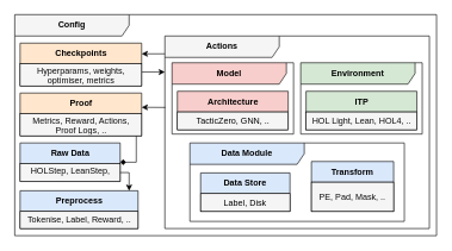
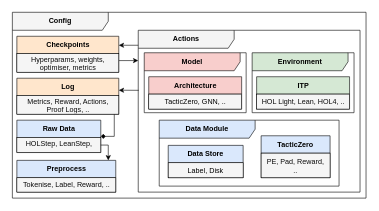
  <mxCell id="0" />
  <mxCell id="1" parent="0" />
  <mxCell id="2" value="&lt;font color=&quot;#000000&quot;&gt;&lt;b&gt;Config&lt;/b&gt;&lt;/font&gt;" style="shape=umlFrame;whiteSpace=wrap;html=1;pointerEvents=0;recursiveResize=0;container=1;collapsible=0;width=160;fillColor=#f5f5f5;fontColor=#333333;strokeColor=#000000;" vertex="1" parent="1"><mxGeometry x="20" y="20" width="590" height="310" as="geometry" /></mxCell>
  <mxCell id="3" value="Preprocess" style="swimlane;fontStyle=1;align=center;verticalAlign=middle;childLayout=stackLayout;horizontal=1;startSize=29;horizontalStack=0;resizeParent=1;resizeParentMax=0;resizeLast=0;collapsible=0;marginBottom=0;html=1;whiteSpace=wrap;fillColor=#dae8fc;strokeColor=#000000;" vertex="1" parent="2"><mxGeometry x="7.5" y="247" width="165" height="53" as="geometry" /></mxCell>
  <mxCell id="4" value="&lt;font color=&quot;#0a0a0a&quot;&gt;Tokenise, Label, Reward, ..&lt;/font&gt;" style="text;html=1;strokeColor=#000000;fillColor=#f5f5f5;align=center;verticalAlign=middle;spacingLeft=4;spacingRight=4;overflow=hidden;rotatable=0;points=[[0,0.5],[1,0.5]];portConstraint=eastwest;whiteSpace=wrap;fontColor=#333333;" vertex="1" parent="3"><mxGeometry y="29" width="165" height="24" as="geometry" /></mxCell>
  <mxCell id="5" value="&lt;font color=&quot;#000000&quot;&gt;&lt;b&gt;Actions&lt;/b&gt;&lt;/font&gt;" style="shape=umlFrame;whiteSpace=wrap;html=1;pointerEvents=0;recursiveResize=0;container=1;collapsible=0;width=160;fillColor=#f5f5f5;fontColor=#333333;strokeColor=#000000;" vertex="1" parent="2"><mxGeometry x="210" y="30" width="370" height="270" as="geometry" /></mxCell>
  <mxCell id="6" value="&lt;b&gt;Data Module&lt;/b&gt;" style="shape=umlFrame;whiteSpace=wrap;html=1;pointerEvents=0;recursiveResize=0;container=1;collapsible=0;width=160;fillColor=#dae8fc;strokeColor=#000000;" vertex="1" parent="5"><mxGeometry x="35" y="150" width="300" height="110" as="geometry" /></mxCell>
- <mxCell id="7" value="Transform" style="swimlane;fontStyle=1;align=center;verticalAlign=middle;childLayout=stackLayout;horizontal=1;startSize=29;horizontalStack=0;resizeParent=1;resizeParentMax=0;resizeLast=0;collapsible=0;marginBottom=0;html=1;whiteSpace=wrap;fillColor=#dae8fc;strokeColor=#000000;" vertex="1" parent="6"><mxGeometry x="170" y="26" width="115" height="70" as="geometry" /></mxCell>
- <mxCell id="8" value="&lt;font color=&quot;#0d0d0d&quot;&gt;PE, Pad, Mask, ..&lt;/font&gt;" style="text;html=1;strokeColor=#000000;fillColor=#f5f5f5;align=center;verticalAlign=middle;spacingLeft=4;spacingRight=4;overflow=hidden;rotatable=0;points=[[0,0.5],[1,0.5]];portConstraint=eastwest;whiteSpace=wrap;fontColor=#333333;" vertex="1" parent="7"><mxGeometry y="29" width="115" height="41" as="geometry" /></mxCell>
+ <mxCell id="7" value="TacticZero" style="swimlane;fontStyle=1;align=center;verticalAlign=middle;childLayout=stackLayout;horizontal=1;startSize=29;horizontalStack=0;resizeParent=1;resizeParentMax=0;resizeLast=0;collapsible=0;marginBottom=0;html=1;whiteSpace=wrap;fillColor=#dae8fc;strokeColor=#000000;" vertex="1" parent="6"><mxGeometry x="170" y="26" width="115" height="70" as="geometry" /></mxCell>
+ <mxCell id="8" value="&lt;font color=&quot;#0d0d0d&quot;&gt;PE, Pad, Reward, ..&lt;/font&gt;" style="text;html=1;strokeColor=#000000;fillColor=#f5f5f5;align=center;verticalAlign=middle;spacingLeft=4;spacingRight=4;overflow=hidden;rotatable=0;points=[[0,0.5],[1,0.5]];portConstraint=eastwest;whiteSpace=wrap;fontColor=#333333;" vertex="1" parent="7"><mxGeometry y="29" width="115" height="41" as="geometry" /></mxCell>
  <mxCell id="9" value="Data Store" style="swimlane;fontStyle=1;align=center;verticalAlign=middle;childLayout=stackLayout;horizontal=1;startSize=29;horizontalStack=0;resizeParent=1;resizeParentMax=0;resizeLast=0;collapsible=0;marginBottom=0;html=1;whiteSpace=wrap;fillColor=#dae8fc;strokeColor=#000000;" vertex="1" parent="6"><mxGeometry x="15" y="42" width="125" height="54" as="geometry" /></mxCell>
  <mxCell id="10" value="&lt;font color=&quot;#000000&quot;&gt;Label, Disk&lt;/font&gt;" style="text;html=1;strokeColor=#000000;fillColor=#f5f5f5;align=center;verticalAlign=middle;spacingLeft=4;spacingRight=4;overflow=hidden;rotatable=0;points=[[0,0.5],[1,0.5]];portConstraint=eastwest;whiteSpace=wrap;fontColor=#333333;" vertex="1" parent="9"><mxGeometry y="29" width="125" height="25" as="geometry" /></mxCell>
  <mxCell id="11" value="&lt;b&gt;Model&lt;/b&gt;" style="shape=umlFrame;whiteSpace=wrap;html=1;pointerEvents=0;recursiveResize=0;container=1;collapsible=0;width=160;fillColor=#f8cecc;strokeColor=#000000;" vertex="1" parent="5"><mxGeometry x="10" y="37.5" width="170" height="100" as="geometry" /></mxCell>
  <mxCell id="12" value="Architecture" style="swimlane;fontStyle=1;align=center;verticalAlign=middle;childLayout=stackLayout;horizontal=1;startSize=29;horizontalStack=0;resizeParent=1;resizeParentMax=0;resizeLast=0;collapsible=0;marginBottom=0;html=1;whiteSpace=wrap;fillColor=#f8cecc;strokeColor=#000000;" vertex="1" parent="11"><mxGeometry x="7.5" y="40" width="155" height="54" as="geometry" /></mxCell>
  <mxCell id="13" value="&lt;font color=&quot;#000000&quot;&gt;TacticZero, GNN, ..&lt;/font&gt;" style="text;html=1;strokeColor=#000000;fillColor=#f5f5f5;align=center;verticalAlign=middle;spacingLeft=4;spacingRight=4;overflow=hidden;rotatable=0;points=[[0,0.5],[1,0.5]];portConstraint=eastwest;whiteSpace=wrap;fontColor=#333333;" vertex="1" parent="12"><mxGeometry y="29" width="155" height="25" as="geometry" /></mxCell>
  <mxCell id="14" value="&lt;b&gt;Environment&lt;/b&gt;" style="shape=umlFrame;whiteSpace=wrap;html=1;pointerEvents=0;recursiveResize=0;container=1;collapsible=0;width=160;fillColor=#d5e8d4;strokeColor=#000000;" vertex="1" parent="5"><mxGeometry x="190" y="37.5" width="170" height="100" as="geometry" /></mxCell>
  <mxCell id="15" value="ITP " style="swimlane;fontStyle=1;align=center;verticalAlign=middle;childLayout=stackLayout;horizontal=1;startSize=29;horizontalStack=0;resizeParent=1;resizeParentMax=0;resizeLast=0;collapsible=0;marginBottom=0;html=1;whiteSpace=wrap;fillColor=#d5e8d4;strokeColor=#000000;" vertex="1" parent="14"><mxGeometry x="7.5" y="40" width="155" height="54" as="geometry" /></mxCell>
  <mxCell id="16" value="&lt;font color=&quot;#0d0d0d&quot;&gt;HOL Light, Lean, HOL4, ..&lt;/font&gt;" style="text;html=1;strokeColor=#000000;fillColor=#f5f5f5;align=center;verticalAlign=middle;spacingLeft=4;spacingRight=4;overflow=hidden;rotatable=0;points=[[0,0.5],[1,0.5]];portConstraint=eastwest;whiteSpace=wrap;fontColor=#333333;" vertex="1" parent="15"><mxGeometry y="29" width="155" height="25" as="geometry" /></mxCell>
  <mxCell id="17" value="Raw Data" style="swimlane;fontStyle=1;align=center;verticalAlign=middle;childLayout=stackLayout;horizontal=1;startSize=29;horizontalStack=0;resizeParent=1;resizeParentMax=0;resizeLast=0;collapsible=0;marginBottom=0;html=1;whiteSpace=wrap;fillColor=#dae8fc;strokeColor=#000000;" vertex="1" parent="2"><mxGeometry x="7.5" y="180" width="140" height="54" as="geometry" /></mxCell>
  <mxCell id="18" value="&lt;font color=&quot;#0a0a0a&quot;&gt;HOLStep, LeanStep, ..&lt;span style=&quot;white-space: pre;&quot;&gt;&#09;&lt;/span&gt;&lt;/font&gt;" style="text;html=1;strokeColor=#000000;fillColor=#f5f5f5;align=center;verticalAlign=middle;spacingLeft=4;spacingRight=4;overflow=hidden;rotatable=0;points=[[0,0.5],[1,0.5]];portConstraint=eastwest;whiteSpace=wrap;fontColor=#333333;" vertex="1" parent="17"><mxGeometry y="29" width="140" height="25" as="geometry" /></mxCell>
  <mxCell id="19" style="edgeStyle=orthogonalEdgeStyle;rounded=0;orthogonalLoop=1;jettySize=auto;html=1;entryX=1;entryY=0.5;entryDx=0;entryDy=0;endArrow=diamond;" edge="1" parent="2" source="20" target="17"><mxGeometry relative="1" as="geometry"><Array as="points"><mxPoint x="170" y="207" /></Array></mxGeometry></mxCell>
- <mxCell id="20" value="Proof" style="swimlane;fontStyle=1;align=center;verticalAlign=middle;childLayout=stackLayout;horizontal=1;startSize=29;horizontalStack=0;resizeParent=1;resizeParentMax=0;resizeLast=0;collapsible=0;marginBottom=0;html=1;whiteSpace=wrap;fillColor=#ffe6cc;strokeColor=#000000;" vertex="1" parent="2"><mxGeometry x="7.5" y="110" width="170" height="60" as="geometry" /></mxCell>
+ <mxCell id="20" value="Log" style="swimlane;fontStyle=1;align=center;verticalAlign=middle;childLayout=stackLayout;horizontal=1;startSize=29;horizontalStack=0;resizeParent=1;resizeParentMax=0;resizeLast=0;collapsible=0;marginBottom=0;html=1;whiteSpace=wrap;fillColor=#ffe6cc;strokeColor=#000000;" vertex="1" parent="2"><mxGeometry x="7.5" y="110" width="170" height="60" as="geometry" /></mxCell>
  <mxCell id="21" value="&lt;font color=&quot;#0d0d0d&quot;&gt;Metrics, Reward, Actions, Proof Logs, ..&lt;/font&gt;" style="text;html=1;strokeColor=#000000;fillColor=#f5f5f5;align=center;verticalAlign=middle;spacingLeft=4;spacingRight=4;overflow=hidden;rotatable=0;points=[[0,0.5],[1,0.5]];portConstraint=eastwest;whiteSpace=wrap;fontColor=#333333;" vertex="1" parent="20"><mxGeometry y="29" width="170" height="31" as="geometry" /></mxCell>
  <mxCell id="22" value="Checkpoints" style="swimlane;fontStyle=1;align=center;verticalAlign=middle;childLayout=stackLayout;horizontal=1;startSize=29;horizontalStack=0;resizeParent=1;resizeParentMax=0;resizeLast=0;collapsible=0;marginBottom=0;html=1;whiteSpace=wrap;fillColor=#ffe6cc;strokeColor=#000000;" vertex="1" parent="2"><mxGeometry x="7.5" y="40" width="170" height="60" as="geometry" /></mxCell>
  <mxCell id="23" value="&lt;font color=&quot;#0a0a0a&quot;&gt;Hyperparams, weights, optimiser, metrics&lt;/font&gt;" style="text;html=1;strokeColor=#000000;fillColor=#f5f5f5;align=center;verticalAlign=middle;spacingLeft=4;spacingRight=4;overflow=hidden;rotatable=0;points=[[0,0.5],[1,0.5]];portConstraint=eastwest;whiteSpace=wrap;fontColor=#333333;" vertex="1" parent="22"><mxGeometry y="29" width="170" height="31" as="geometry" /></mxCell>
  <mxCell id="24" value="" style="endArrow=classic;html=1;rounded=0;entryX=1;entryY=0.25;entryDx=0;entryDy=0;" edge="1" parent="2" target="22"><mxGeometry width="50" height="50" relative="1" as="geometry"><mxPoint x="210" y="55" as="sourcePoint" /><mxPoint x="290" y="30" as="targetPoint" /></mxGeometry></mxCell>
  <mxCell id="25" value="" style="endArrow=classic;html=1;rounded=0;entryX=1;entryY=0.25;entryDx=0;entryDy=0;exitX=0.002;exitY=0.371;exitDx=0;exitDy=0;exitPerimeter=0;" edge="1" parent="2" source="5"><mxGeometry width="50" height="50" relative="1" as="geometry"><mxPoint x="205" y="130" as="sourcePoint" /><mxPoint x="177.5" y="130" as="targetPoint" /></mxGeometry></mxCell>
  <mxCell id="26" value="" style="endArrow=classic;html=1;rounded=0;entryX=1;entryY=0.25;entryDx=0;entryDy=0;" edge="1" parent="2"><mxGeometry width="50" height="50" relative="1" as="geometry"><mxPoint x="178" y="80.571" as="sourcePoint" /><mxPoint x="210" y="80.571" as="targetPoint" /></mxGeometry></mxCell>
  <mxCell id="27" style="edgeStyle=orthogonalEdgeStyle;rounded=0;orthogonalLoop=1;jettySize=auto;html=1;" edge="1" parent="2" source="18"><mxGeometry relative="1" as="geometry"><mxPoint x="160" y="247" as="targetPoint" /><Array as="points"><mxPoint x="160" y="221" /><mxPoint x="160" y="247" /></Array></mxGeometry></mxCell>
